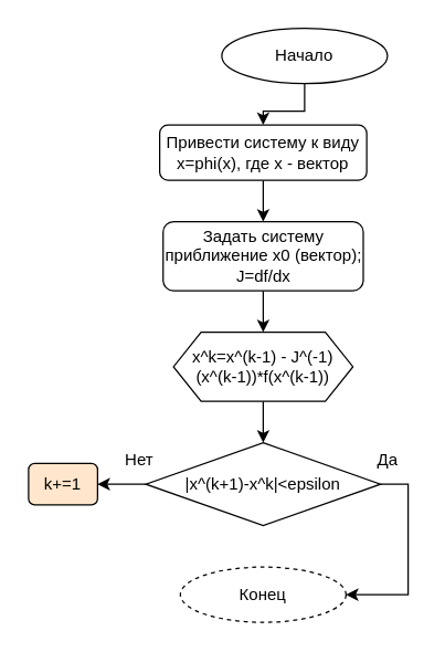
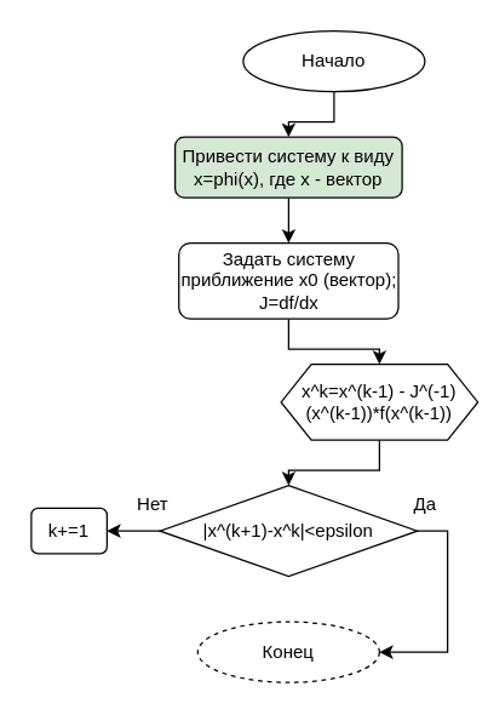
  <mxCell id="0" />
  <mxCell id="1" parent="0" />
  <mxCell id="2" value="" style="edgeStyle=orthogonalEdgeStyle;rounded=0;orthogonalLoop=1;jettySize=auto;html=1;" edge="1" parent="1" source="3" target="5"><mxGeometry relative="1" as="geometry" /></mxCell>
  <mxCell id="3" value="Начало" style="ellipse;whiteSpace=wrap;html=1;" parent="1" vertex="1"><mxGeometry x="160" y="20" width="120" height="40" as="geometry" /></mxCell>
  <mxCell id="4" value="" style="edgeStyle=orthogonalEdgeStyle;rounded=0;orthogonalLoop=1;jettySize=auto;html=1;" edge="1" parent="1" source="5" target="9"><mxGeometry relative="1" as="geometry" /></mxCell>
- <mxCell id="5" value="Привести систему к виду x=phi(x), где x - вектор" style="rounded=1;whiteSpace=wrap;html=1;" vertex="1" parent="1"><mxGeometry x="115" y="90" width="150" height="40" as="geometry" /></mxCell>
+ <mxCell id="5" value="Привести систему к виду x=phi(x), где x - вектор" style="rounded=1;whiteSpace=wrap;html=1;fillColor=#d5e8d4;" vertex="1" parent="1"><mxGeometry x="115" y="90" width="150" height="40" as="geometry" /></mxCell>
  <mxCell id="6" value="" style="edgeStyle=orthogonalEdgeStyle;rounded=0;orthogonalLoop=1;jettySize=auto;html=1;" edge="1" parent="1" source="7" target="12"><mxGeometry relative="1" as="geometry" /></mxCell>
- <mxCell id="7" value="x^k=x^(k-1) - J^(-1)(x^(k-1))*f(x^(k-1))" style="shape=hexagon;perimeter=hexagonPerimeter2;whiteSpace=wrap;html=1;fixedSize=1;" vertex="1" parent="1"><mxGeometry x="125" y="240" width="130" height="50" as="geometry" /></mxCell>
+ <mxCell id="7" value="x^k=x^(k-1) - J^(-1)(x^(k-1))*f(x^(k-1))" style="shape=hexagon;perimeter=hexagonPerimeter2;whiteSpace=wrap;html=1;fixedSize=1;" vertex="1" parent="1"><mxGeometry x="185" y="240" width="130" height="50" as="geometry" /></mxCell>
  <mxCell id="8" value="" style="edgeStyle=orthogonalEdgeStyle;rounded=0;orthogonalLoop=1;jettySize=auto;html=1;" edge="1" parent="1" source="9" target="7"><mxGeometry relative="1" as="geometry" /></mxCell>
  <mxCell id="9" value="Задать систему приближение x0 (вектор);&lt;div&gt;J=df/dx&lt;/div&gt;" style="rounded=1;whiteSpace=wrap;html=1;" vertex="1" parent="1"><mxGeometry x="117.5" y="160" width="145" height="50" as="geometry" /></mxCell>
  <mxCell id="10" style="edgeStyle=orthogonalEdgeStyle;rounded=0;orthogonalLoop=1;jettySize=auto;html=1;entryX=1;entryY=0.5;entryDx=0;entryDy=0;" edge="1" parent="1" source="12" target="13"><mxGeometry relative="1" as="geometry" /></mxCell>
  <mxCell id="11" style="edgeStyle=orthogonalEdgeStyle;rounded=0;orthogonalLoop=1;jettySize=auto;html=1;entryX=1;entryY=0.5;entryDx=0;entryDy=0;" edge="1" parent="1" source="12" target="15"><mxGeometry relative="1" as="geometry"><Array as="points"><mxPoint x="295" y="350" /><mxPoint x="295" y="430" /></Array></mxGeometry></mxCell>
  <mxCell id="12" value="|x^(k+1)-x^k|&amp;lt;epsilon" style="rhombus;whiteSpace=wrap;html=1;" vertex="1" parent="1"><mxGeometry x="105" y="320" width="170" height="60" as="geometry" /></mxCell>
- <mxCell id="13" value="k+=1" style="rounded=1;whiteSpace=wrap;html=1;fillColor=#ffe6cc;" vertex="1" parent="1"><mxGeometry x="20" y="335" width="50" height="30" as="geometry" /></mxCell>
+ <mxCell id="13" value="k+=1" style="rounded=1;whiteSpace=wrap;html=1;" vertex="1" parent="1"><mxGeometry x="20" y="335" width="50" height="30" as="geometry" /></mxCell>
  <mxCell id="14" value="Нет" style="text;html=1;align=center;verticalAlign=middle;resizable=0;points=[];autosize=1;strokeColor=none;fillColor=none;" vertex="1" parent="1"><mxGeometry x="80" y="318" width="40" height="30" as="geometry" /></mxCell>
  <mxCell id="15" value="Конец" style="ellipse;whiteSpace=wrap;html=1;dashed=1;" vertex="1" parent="1"><mxGeometry x="130" y="410" width="120" height="40" as="geometry" /></mxCell>
  <mxCell id="16" value="Да" style="text;html=1;align=center;verticalAlign=middle;resizable=0;points=[];autosize=1;strokeColor=none;fillColor=none;" vertex="1" parent="1"><mxGeometry x="260" y="318" width="40" height="30" as="geometry" /></mxCell>
